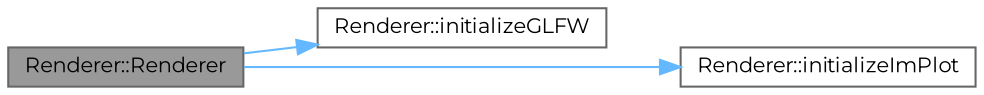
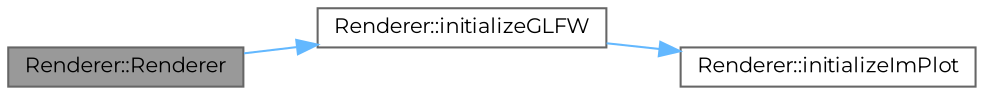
  digraph {
    fontname=Montserrat
    rankdir=LR
    node [color=grey40 fillcolor=white fontname=Montserrat fontsize=10 shape=box style=filled]
    edge [color=steelblue1 fontname=Montserrat fontsize=10 labelfontname=Helvetica labelfontsize=10 style=solid]
    n1 [color=gray40 fillcolor=grey60 fontcolor=black height=0.2 label="Renderer::Renderer" width=0.4]
    n2 [height=0.2 label="Renderer::initializeGLFW" width=0.4]
    n3 [height=0.2 label="Renderer::initializeImPlot" width=0.4]
    n1 -> n2
-   n1 -> n3
+   n2 -> n3
  }
